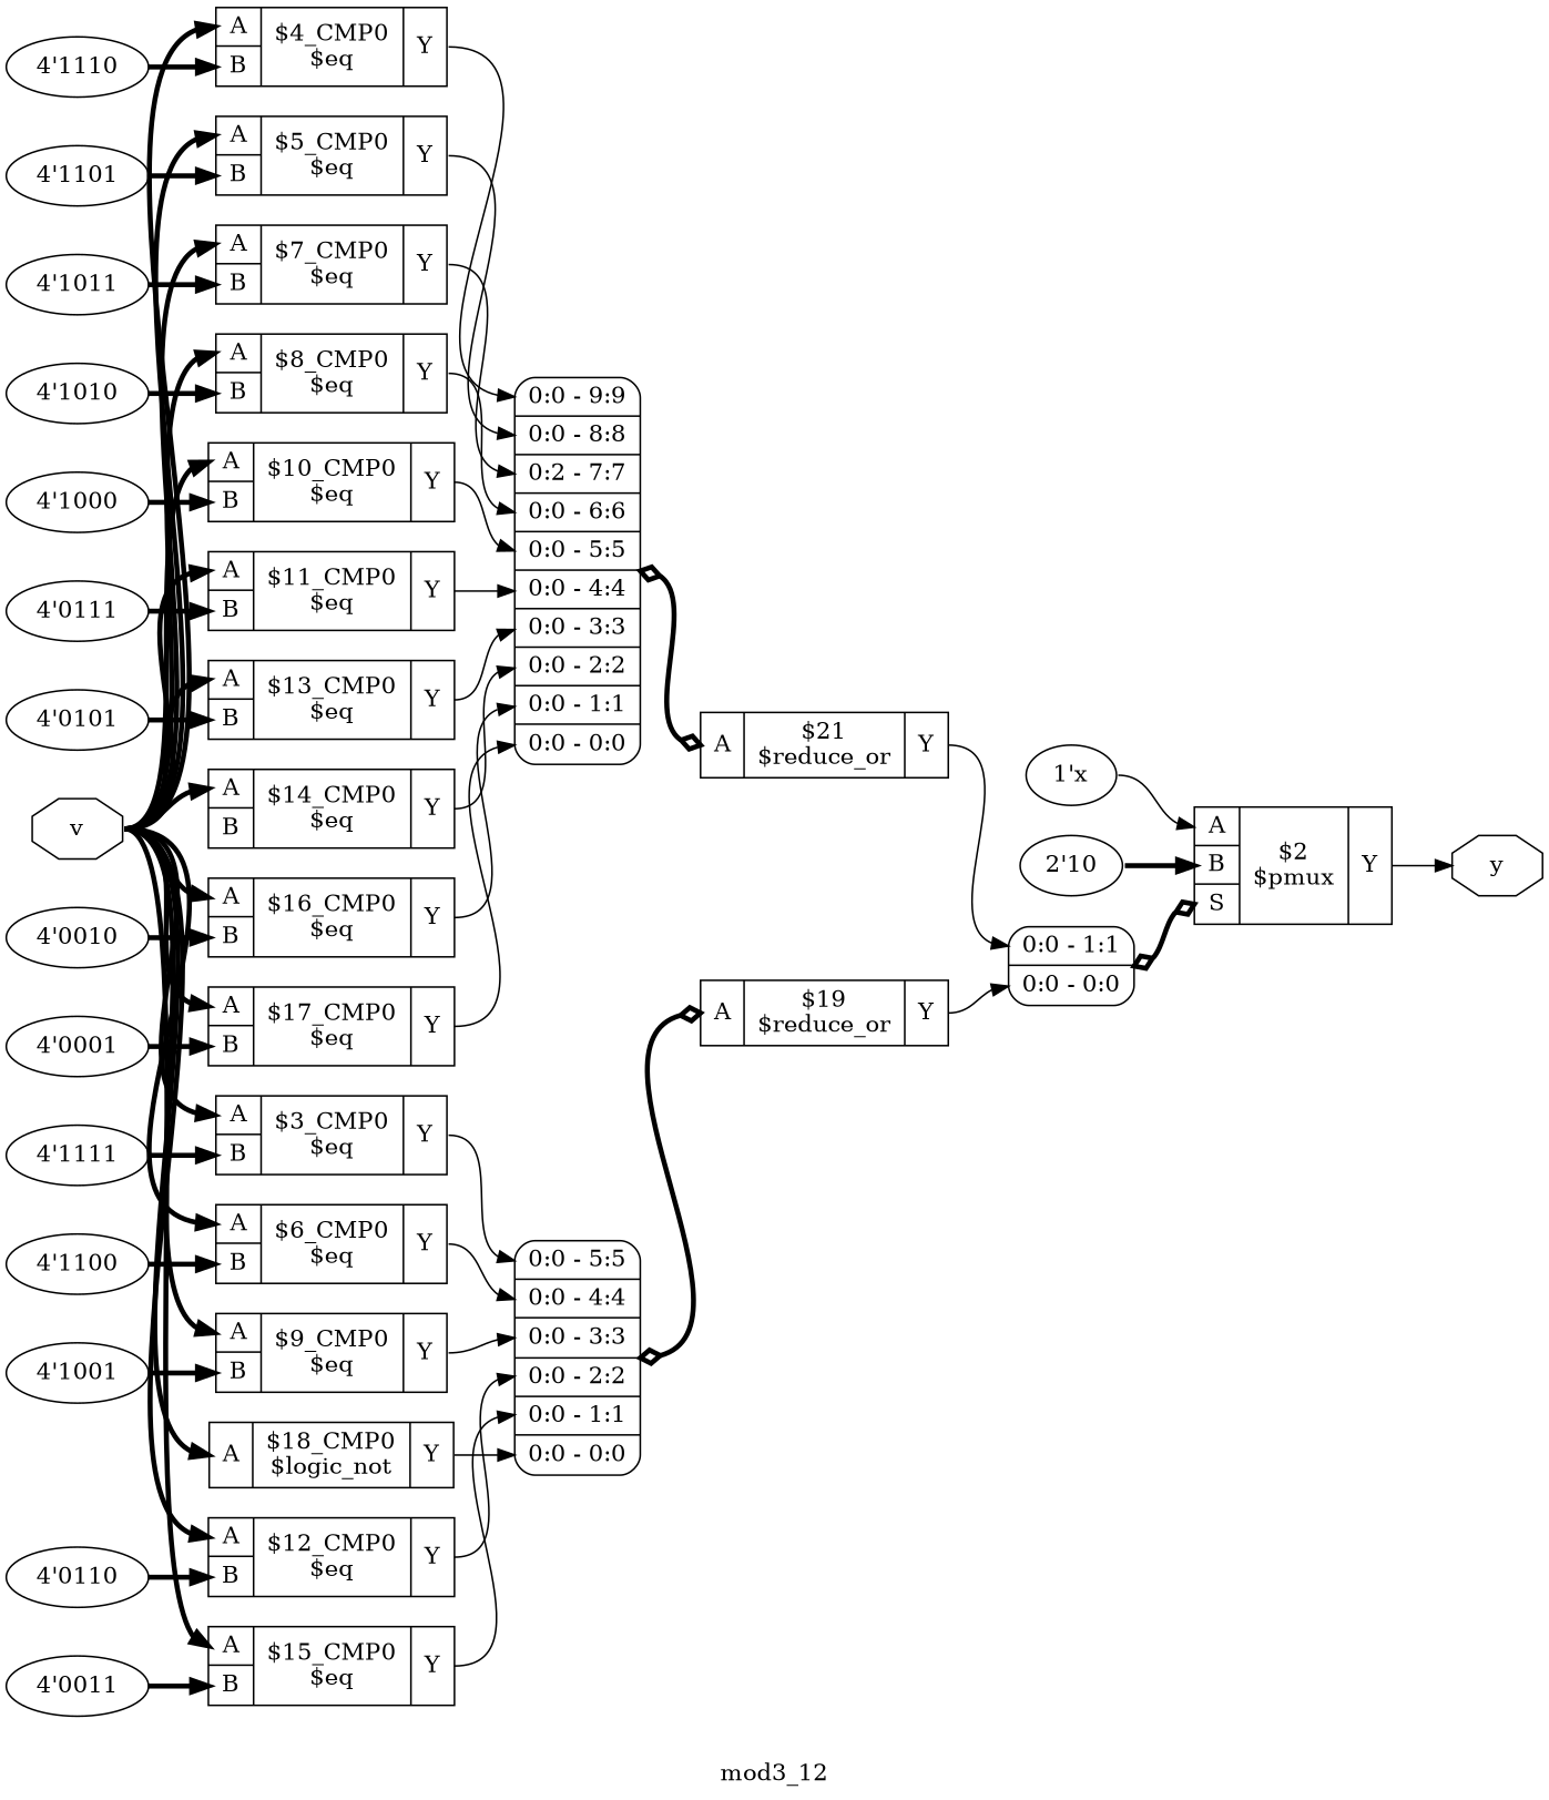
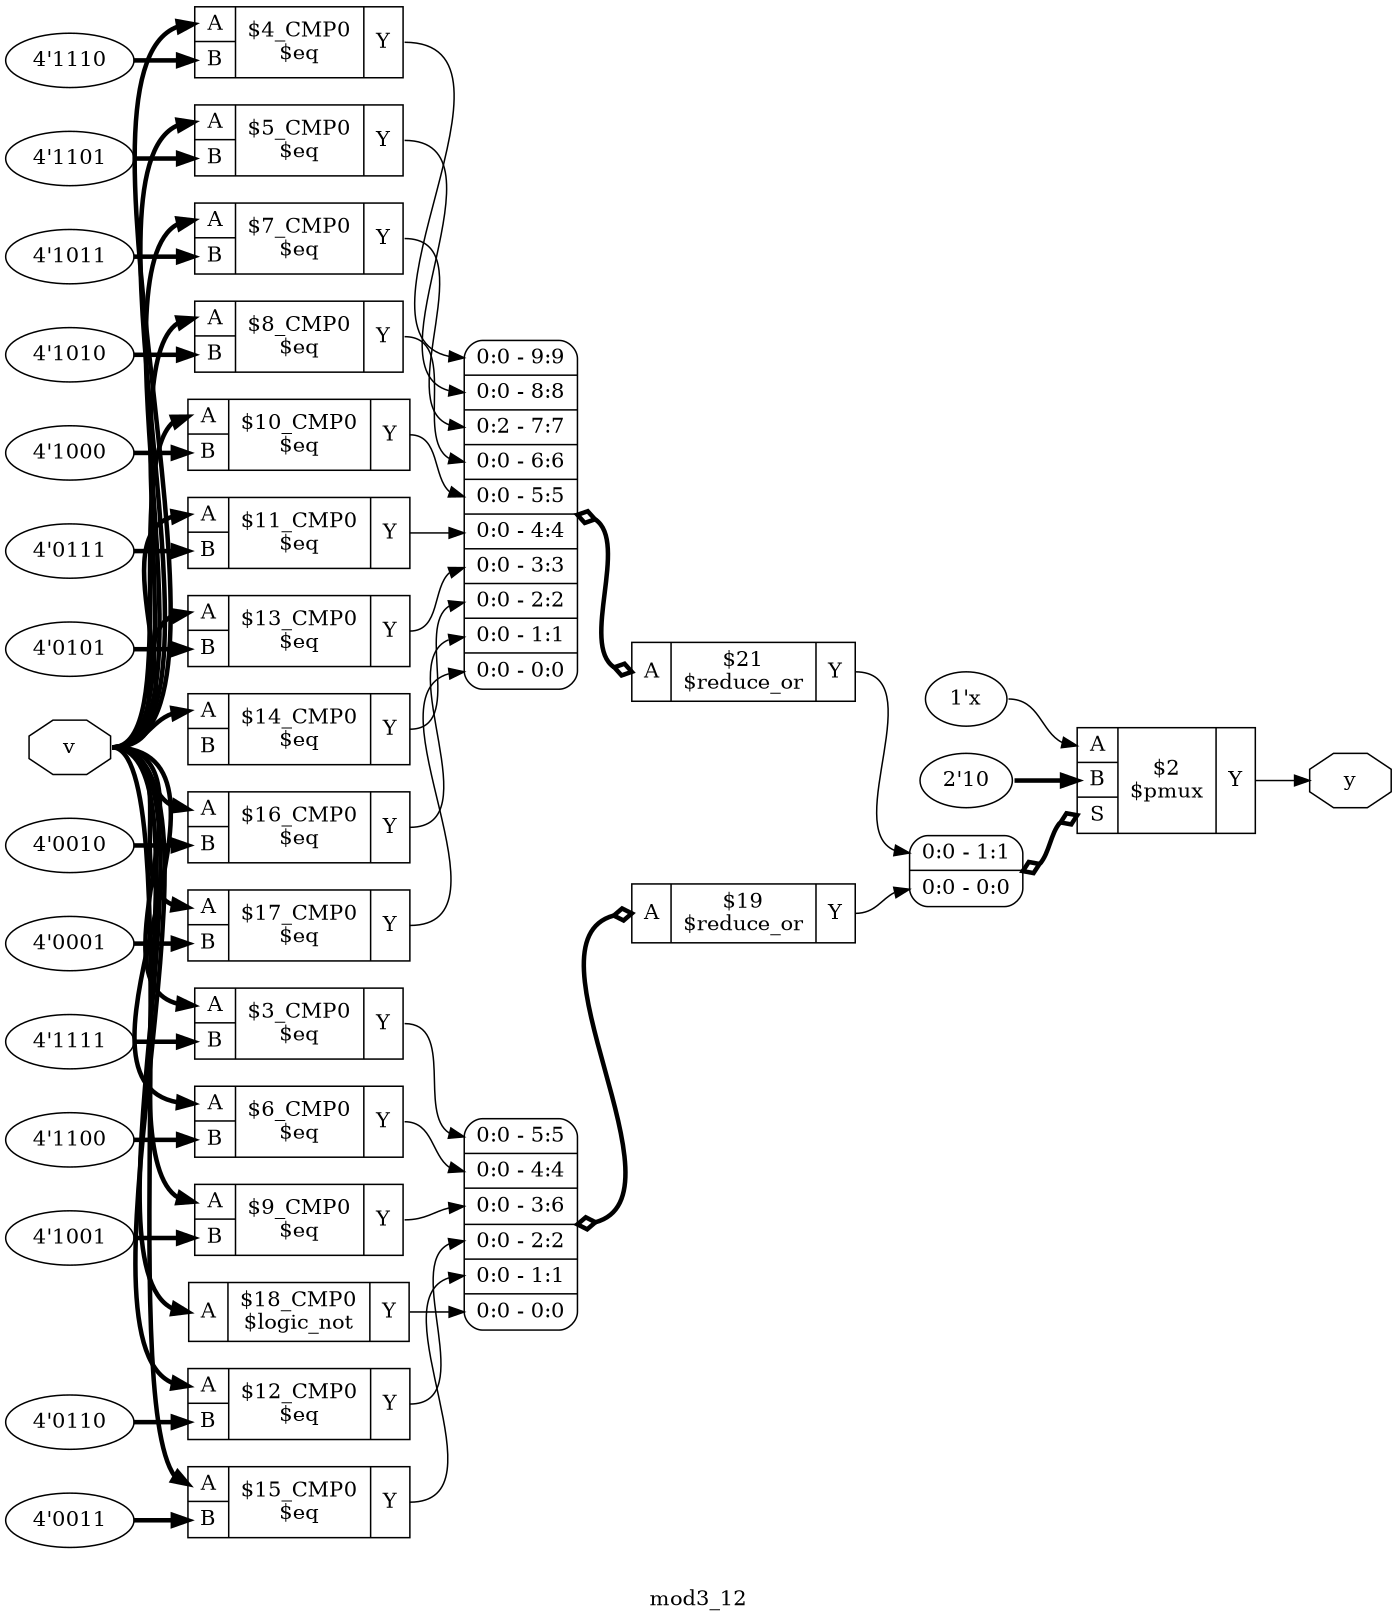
  digraph {
    label=mod3_12
    rankdir=LR
    remincross=true
    node [shape=record]
    edge [color=black headport="p22:w" style="setlinewidth(3)" tailport=e]
    n1 [color=black fontcolor=black label=v shape=octagon]
    n2 [label="{{<p22> A|<p26> B}|$10_CMP0\n$eq|{<p23> Y}}"]
    n3 [label="{{<p22> A|<p26> B}|$11_CMP0\n$eq|{<p23> Y}}"]
    n4 [label="{{<p22> A|<p26> B}|$12_CMP0\n$eq|{<p23> Y}}"]
    n5 [label="{{<p22> A|<p26> B}|$13_CMP0\n$eq|{<p23> Y}}"]
    n6 [label="{{<p22> A|<p26> B}|$14_CMP0\n$eq|{<p23> Y}}"]
    n7 [label="{{<p22> A|<p26> B}|$15_CMP0\n$eq|{<p23> Y}}"]
    n8 [label="{{<p22> A|<p26> B}|$16_CMP0\n$eq|{<p23> Y}}"]
    n9 [label="{{<p22> A|<p26> B}|$17_CMP0\n$eq|{<p23> Y}}"]
    n10 [label="{{<p22> A}|$18_CMP0\n$logic_not|{<p23> Y}}"]
    n11 [label="{{<p22> A|<p26> B}|$3_CMP0\n$eq|{<p23> Y}}"]
    n12 [label="{{<p22> A|<p26> B}|$4_CMP0\n$eq|{<p23> Y}}"]
    n13 [label="{{<p22> A|<p26> B}|$5_CMP0\n$eq|{<p23> Y}}"]
    n14 [label="{{<p22> A|<p26> B}|$6_CMP0\n$eq|{<p23> Y}}"]
    n15 [label="{{<p22> A|<p26> B}|$7_CMP0\n$eq|{<p23> Y}}"]
    n16 [label="{{<p22> A|<p26> B}|$8_CMP0\n$eq|{<p23> Y}}"]
    n17 [label="{{<p22> A|<p26> B}|$9_CMP0\n$eq|{<p23> Y}}"]
    n18 [label="<s9> 0:0 - 9:9 |<s8> 0:0 - 8:8 |<s7> 0:2 - 7:7 |<s6> 0:0 - 6:6 |<s5> 0:0 - 5:5 |<s4> 0:0 - 4:4 |<s3> 0:0 - 3:3 |<s2> 0:0 - 2:2 |<s1> 0:0 - 1:1 |<s0> 0:0 - 0:0 " style=rounded]
-   n19 [label="<s5> 0:0 - 5:5 |<s4> 0:0 - 4:4 |<s3> 0:0 - 3:3 |<s2> 0:0 - 2:2 |<s1> 0:0 - 1:1 |<s0> 0:0 - 0:0 " style=rounded]
+   n19 [label="<s5> 0:0 - 5:5 |<s4> 0:0 - 4:4 |<s3> 0:0 - 3:6 |<s2> 0:0 - 2:2 |<s1> 0:0 - 1:1 |<s0> 0:0 - 0:0 " style=rounded]
    n20 [color=black fontcolor=black label=y shape=octagon]
    n21 [label="{{<p22> A}|$19\n$reduce_or|{<p23> Y}}"]
    n22 [label="<s1> 0:0 - 1:1 |<s0> 0:0 - 0:0 " style=rounded]
    n23 [label="{{<p22> A|<p26> B|<p36> S}|$2\n$pmux|{<p23> Y}}"]
    n24 [label="{{<p22> A}|$21\n$reduce_or|{<p23> Y}}"]
    n25 [label="4'1000" shape=""]
    n26 [label="4'0111" shape=""]
    n27 [label="4'0110" shape=""]
    n28 [label="4'0101" shape=""]
    n29 [label="4'0011" shape=""]
    n30 [label="4'0010" shape=""]
    n31 [label="4'0001" shape=""]
    n32 [label="1'x" shape=""]
    n33 [label="2'10" shape=""]
    n34 [label="4'1111" shape=""]
    n35 [label="4'1110" shape=""]
    n36 [label="4'1101" shape=""]
    n37 [label="4'1100" shape=""]
    n38 [label="4'1011" shape=""]
    n39 [label="4'1010" shape=""]
    n40 [label="4'1001" shape=""]
    n1 -> n2
    n1 -> n3
    n1 -> n4
    n1 -> n5
    n1 -> n6
    n1 -> n7
    n1 -> n8
    n1 -> n9
    n1 -> n10
    n1 -> n11
    n1 -> n12
    n1 -> n13
    n1 -> n14
    n1 -> n15
    n1 -> n16
    n1 -> n17
    n2 -> n18 [headport="s5:w" tailport="p23:e" style=""]
    n3 -> n18 [headport="s4:w" tailport="p23:e" style=""]
    n4 -> n19 [headport="s2:w" tailport="p23:e" style=""]
    n5 -> n18 [headport="s3:w" tailport="p23:e" style=""]
    n6 -> n18 [headport="s2:w" tailport="p23:e" style=""]
    n7 -> n19 [headport="s1:w" tailport="p23:e" style=""]
    n8 -> n18 [headport="s1:w" tailport="p23:e" style=""]
    n9 -> n18 [headport="s0:w" tailport="p23:e" style=""]
    n10 -> n19 [headport="s0:w" tailport="p23:e" style=""]
    n11 -> n19 [headport="s5:w" tailport="p23:e" style=""]
    n12 -> n18 [headport="s9:w" tailport="p23:e" style=""]
    n13 -> n18 [headport="s8:w" tailport="p23:e" style=""]
    n14 -> n19 [headport="s4:w" tailport="p23:e" style=""]
    n15 -> n18 [headport="s7:w" tailport="p23:e" style=""]
    n16 -> n18 [headport="s6:w" tailport="p23:e" style=""]
    n17 -> n19 [headport="s3:w" tailport="p23:e" style=""]
    n18 -> n24 [arrowhead=odiamond arrowtail=odiamond dir=both]
    n19 -> n21 [arrowhead=odiamond arrowtail=odiamond dir=both]
    n21 -> n22 [headport="s0:w" tailport="p23:e" style=""]
    n22 -> n23 [arrowhead=odiamond arrowtail=odiamond dir=both headport="p36:w"]
    n23 -> n20 [headport=w tailport="p23:e" style=""]
    n24 -> n22 [headport="s1:w" tailport="p23:e" style=""]
    n25 -> n2 [headport="p26:w"]
    n26 -> n3 [headport="p26:w"]
    n27 -> n4 [headport="p26:w"]
    n28 -> n5 [headport="p26:w"]
    n29 -> n7 [headport="p26:w"]
    n30 -> n8 [headport="p26:w"]
    n31 -> n9 [headport="p26:w"]
    n32 -> n23 [style=""]
    n33 -> n23 [headport="p26:w"]
    n34 -> n11 [headport="p26:w"]
    n35 -> n12 [headport="p26:w"]
    n36 -> n13 [headport="p26:w"]
    n37 -> n14 [headport="p26:w"]
    n38 -> n15 [headport="p26:w"]
    n39 -> n16 [headport="p26:w"]
    n40 -> n17 [headport="p26:w"]
  }
